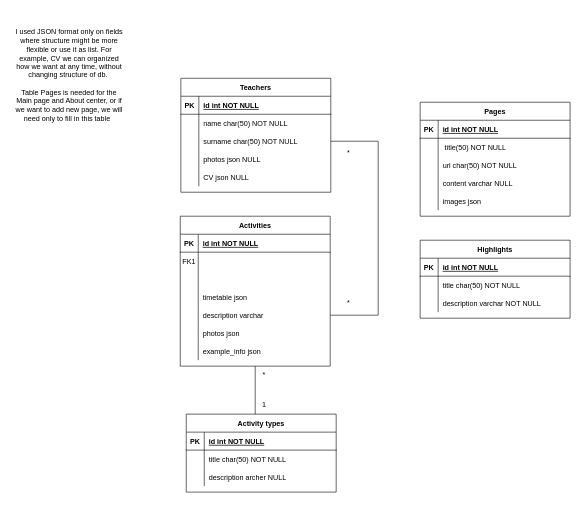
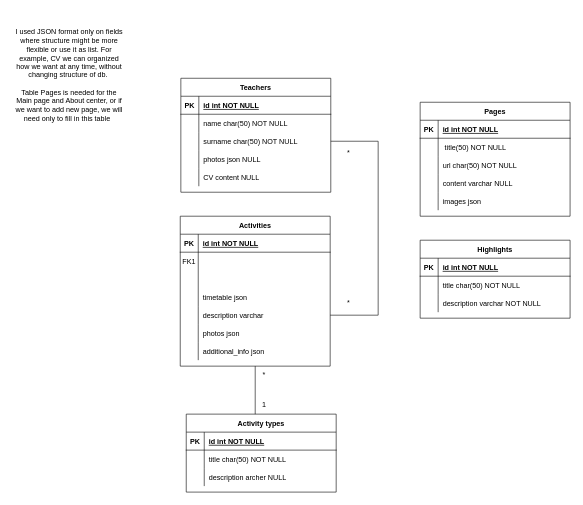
  <mxCell id="0" />
  <mxCell id="1" parent="0" />
  <mxCell id="2" value="Activity types" style="shape=table;startSize=30;container=1;collapsible=1;childLayout=tableLayout;fixedRows=1;rowLines=0;fontStyle=1;align=center;resizeLast=1;" vertex="1" parent="1"><mxGeometry x="310" y="690" width="250" height="130" as="geometry" /></mxCell>
  <mxCell id="3" value="" style="shape=partialRectangle;collapsible=0;dropTarget=0;pointerEvents=0;fillColor=none;points=[[0,0.5],[1,0.5]];portConstraint=eastwest;top=0;left=0;right=0;bottom=1;" vertex="1" parent="2"><mxGeometry y="30" width="250" height="30" as="geometry" /></mxCell>
  <mxCell id="4" value="PK" style="shape=partialRectangle;overflow=hidden;connectable=0;fillColor=none;top=0;left=0;bottom=0;right=0;fontStyle=1;" vertex="1" parent="3"><mxGeometry width="30" height="30" as="geometry"><mxRectangle width="30" height="30" as="alternateBounds" /></mxGeometry></mxCell>
  <mxCell id="5" value="id int NOT NULL" style="shape=partialRectangle;overflow=hidden;connectable=0;fillColor=none;top=0;left=0;bottom=0;right=0;align=left;spacingLeft=6;fontStyle=5;" vertex="1" parent="3"><mxGeometry x="30" width="220" height="30" as="geometry"><mxRectangle width="220" height="30" as="alternateBounds" /></mxGeometry></mxCell>
  <mxCell id="6" value="" style="shape=partialRectangle;collapsible=0;dropTarget=0;pointerEvents=0;fillColor=none;points=[[0,0.5],[1,0.5]];portConstraint=eastwest;top=0;left=0;right=0;bottom=0;" vertex="1" parent="2"><mxGeometry y="60" width="250" height="30" as="geometry" /></mxCell>
  <mxCell id="7" value="" style="shape=partialRectangle;overflow=hidden;connectable=0;fillColor=none;top=0;left=0;bottom=0;right=0;" vertex="1" parent="6"><mxGeometry width="30" height="30" as="geometry"><mxRectangle width="30" height="30" as="alternateBounds" /></mxGeometry></mxCell>
  <mxCell id="8" value="title char(50) NOT NULL" style="shape=partialRectangle;overflow=hidden;connectable=0;fillColor=none;top=0;left=0;bottom=0;right=0;align=left;spacingLeft=6;" vertex="1" parent="6"><mxGeometry x="30" width="220" height="30" as="geometry"><mxRectangle width="220" height="30" as="alternateBounds" /></mxGeometry></mxCell>
  <mxCell id="9" value="" style="shape=partialRectangle;collapsible=0;dropTarget=0;pointerEvents=0;fillColor=none;points=[[0,0.5],[1,0.5]];portConstraint=eastwest;top=0;left=0;right=0;bottom=0;" vertex="1" parent="2"><mxGeometry y="90" width="250" height="30" as="geometry" /></mxCell>
  <mxCell id="10" value="" style="shape=partialRectangle;overflow=hidden;connectable=0;fillColor=none;top=0;left=0;bottom=0;right=0;" vertex="1" parent="9"><mxGeometry width="30" height="30" as="geometry"><mxRectangle width="30" height="30" as="alternateBounds" /></mxGeometry></mxCell>
  <mxCell id="11" value="description archer NULL" style="shape=partialRectangle;overflow=hidden;connectable=0;fillColor=none;top=0;left=0;bottom=0;right=0;align=left;spacingLeft=6;" vertex="1" parent="9"><mxGeometry x="30" width="220" height="30" as="geometry"><mxRectangle width="220" height="30" as="alternateBounds" /></mxGeometry></mxCell>
  <mxCell id="12" value="Activities" style="shape=table;startSize=30;container=1;collapsible=1;childLayout=tableLayout;fixedRows=1;rowLines=0;fontStyle=1;align=center;resizeLast=1;" vertex="1" parent="1"><mxGeometry x="300" y="360" width="250" height="250" as="geometry" /></mxCell>
  <mxCell id="13" value="" style="shape=partialRectangle;collapsible=0;dropTarget=0;pointerEvents=0;fillColor=none;points=[[0,0.5],[1,0.5]];portConstraint=eastwest;top=0;left=0;right=0;bottom=1;" vertex="1" parent="12"><mxGeometry y="30" width="250" height="30" as="geometry" /></mxCell>
  <mxCell id="14" value="PK" style="shape=partialRectangle;overflow=hidden;connectable=0;fillColor=none;top=0;left=0;bottom=0;right=0;fontStyle=1;" vertex="1" parent="13"><mxGeometry width="30" height="30" as="geometry"><mxRectangle width="30" height="30" as="alternateBounds" /></mxGeometry></mxCell>
  <mxCell id="15" value="id int NOT NULL " style="shape=partialRectangle;overflow=hidden;connectable=0;fillColor=none;top=0;left=0;bottom=0;right=0;align=left;spacingLeft=6;fontStyle=5;" vertex="1" parent="13"><mxGeometry x="30" width="220" height="30" as="geometry"><mxRectangle width="220" height="30" as="alternateBounds" /></mxGeometry></mxCell>
  <mxCell id="16" value="" style="shape=partialRectangle;collapsible=0;dropTarget=0;pointerEvents=0;fillColor=none;points=[[0,0.5],[1,0.5]];portConstraint=eastwest;top=0;left=0;right=0;bottom=0;" vertex="1" parent="12"><mxGeometry y="60" width="250" height="30" as="geometry" /></mxCell>
  <mxCell id="17" value="FK1" style="shape=partialRectangle;overflow=hidden;connectable=0;fillColor=none;top=0;left=0;bottom=0;right=0;" vertex="1" parent="16"><mxGeometry width="30" height="30" as="geometry"><mxRectangle width="30" height="30" as="alternateBounds" /></mxGeometry></mxCell>
  <mxCell id="18" value="" style="shape=partialRectangle;collapsible=0;dropTarget=0;pointerEvents=0;fillColor=none;points=[[0,0.5],[1,0.5]];portConstraint=eastwest;top=0;left=0;right=0;bottom=0;" vertex="1" parent="12"><mxGeometry y="90" width="250" height="30" as="geometry" /></mxCell>
  <mxCell id="19" value="" style="shape=partialRectangle;overflow=hidden;connectable=0;fillColor=none;top=0;left=0;bottom=0;right=0;" vertex="1" parent="18"><mxGeometry width="30" height="30" as="geometry"><mxRectangle width="30" height="30" as="alternateBounds" /></mxGeometry></mxCell>
  <mxCell id="20" value="" style="shape=partialRectangle;collapsible=0;dropTarget=0;pointerEvents=0;fillColor=none;points=[[0,0.5],[1,0.5]];portConstraint=eastwest;top=0;left=0;right=0;bottom=0;" vertex="1" parent="12"><mxGeometry y="120" width="250" height="30" as="geometry" /></mxCell>
  <mxCell id="21" value="" style="shape=partialRectangle;overflow=hidden;connectable=0;fillColor=none;top=0;left=0;bottom=0;right=0;" vertex="1" parent="20"><mxGeometry width="30" height="30" as="geometry"><mxRectangle width="30" height="30" as="alternateBounds" /></mxGeometry></mxCell>
  <mxCell id="22" value="timetable json" style="shape=partialRectangle;overflow=hidden;connectable=0;fillColor=none;top=0;left=0;bottom=0;right=0;align=left;spacingLeft=6;" vertex="1" parent="20"><mxGeometry x="30" width="220" height="30" as="geometry"><mxRectangle width="220" height="30" as="alternateBounds" /></mxGeometry></mxCell>
  <mxCell id="23" value="" style="shape=partialRectangle;collapsible=0;dropTarget=0;pointerEvents=0;fillColor=none;points=[[0,0.5],[1,0.5]];portConstraint=eastwest;top=0;left=0;right=0;bottom=0;" vertex="1" parent="12"><mxGeometry y="150" width="250" height="30" as="geometry" /></mxCell>
  <mxCell id="24" value="" style="shape=partialRectangle;overflow=hidden;connectable=0;fillColor=none;top=0;left=0;bottom=0;right=0;" vertex="1" parent="23"><mxGeometry width="30" height="30" as="geometry"><mxRectangle width="30" height="30" as="alternateBounds" /></mxGeometry></mxCell>
  <mxCell id="25" value="description varchar" style="shape=partialRectangle;overflow=hidden;connectable=0;fillColor=none;top=0;left=0;bottom=0;right=0;align=left;spacingLeft=6;" vertex="1" parent="23"><mxGeometry x="30" width="220" height="30" as="geometry"><mxRectangle width="220" height="30" as="alternateBounds" /></mxGeometry></mxCell>
  <mxCell id="26" value="" style="shape=partialRectangle;collapsible=0;dropTarget=0;pointerEvents=0;fillColor=none;points=[[0,0.5],[1,0.5]];portConstraint=eastwest;top=0;left=0;right=0;bottom=0;" vertex="1" parent="12"><mxGeometry y="180" width="250" height="30" as="geometry" /></mxCell>
  <mxCell id="27" value="" style="shape=partialRectangle;overflow=hidden;connectable=0;fillColor=none;top=0;left=0;bottom=0;right=0;" vertex="1" parent="26"><mxGeometry width="30" height="30" as="geometry"><mxRectangle width="30" height="30" as="alternateBounds" /></mxGeometry></mxCell>
  <mxCell id="28" value="photos json" style="shape=partialRectangle;overflow=hidden;connectable=0;fillColor=none;top=0;left=0;bottom=0;right=0;align=left;spacingLeft=6;" vertex="1" parent="26"><mxGeometry x="30" width="220" height="30" as="geometry"><mxRectangle width="220" height="30" as="alternateBounds" /></mxGeometry></mxCell>
  <mxCell id="29" value="" style="shape=partialRectangle;collapsible=0;dropTarget=0;pointerEvents=0;fillColor=none;points=[[0,0.5],[1,0.5]];portConstraint=eastwest;top=0;left=0;right=0;bottom=0;" vertex="1" parent="12"><mxGeometry y="210" width="250" height="30" as="geometry" /></mxCell>
  <mxCell id="30" value="" style="shape=partialRectangle;overflow=hidden;connectable=0;fillColor=none;top=0;left=0;bottom=0;right=0;" vertex="1" parent="29"><mxGeometry width="30" height="30" as="geometry"><mxRectangle width="30" height="30" as="alternateBounds" /></mxGeometry></mxCell>
- <mxCell id="31" value="example_info json" style="shape=partialRectangle;overflow=hidden;connectable=0;fillColor=none;top=0;left=0;bottom=0;right=0;align=left;spacingLeft=6;" vertex="1" parent="29"><mxGeometry x="30" width="220" height="30" as="geometry"><mxRectangle width="220" height="30" as="alternateBounds" /></mxGeometry></mxCell>
+ <mxCell id="31" value="additional_info json" style="shape=partialRectangle;overflow=hidden;connectable=0;fillColor=none;top=0;left=0;bottom=0;right=0;align=left;spacingLeft=6;" vertex="1" parent="29"><mxGeometry x="30" width="220" height="30" as="geometry"><mxRectangle width="220" height="30" as="alternateBounds" /></mxGeometry></mxCell>
  <mxCell id="32" value="Teachers" style="shape=table;startSize=30;container=1;collapsible=1;childLayout=tableLayout;fixedRows=1;rowLines=0;fontStyle=1;align=center;resizeLast=1;" vertex="1" parent="1"><mxGeometry x="301" y="130" width="250" height="190" as="geometry" /></mxCell>
  <mxCell id="33" value="" style="shape=partialRectangle;collapsible=0;dropTarget=0;pointerEvents=0;fillColor=none;points=[[0,0.5],[1,0.5]];portConstraint=eastwest;top=0;left=0;right=0;bottom=1;" vertex="1" parent="32"><mxGeometry y="30" width="250" height="30" as="geometry" /></mxCell>
  <mxCell id="34" value="PK" style="shape=partialRectangle;overflow=hidden;connectable=0;fillColor=none;top=0;left=0;bottom=0;right=0;fontStyle=1;" vertex="1" parent="33"><mxGeometry width="30" height="30" as="geometry"><mxRectangle width="30" height="30" as="alternateBounds" /></mxGeometry></mxCell>
  <mxCell id="35" value="id int NOT NULL" style="shape=partialRectangle;overflow=hidden;connectable=0;fillColor=none;top=0;left=0;bottom=0;right=0;align=left;spacingLeft=6;fontStyle=5;" vertex="1" parent="33"><mxGeometry x="30" width="220" height="30" as="geometry"><mxRectangle width="220" height="30" as="alternateBounds" /></mxGeometry></mxCell>
  <mxCell id="36" value="" style="shape=partialRectangle;collapsible=0;dropTarget=0;pointerEvents=0;fillColor=none;points=[[0,0.5],[1,0.5]];portConstraint=eastwest;top=0;left=0;right=0;bottom=0;" vertex="1" parent="32"><mxGeometry y="60" width="250" height="30" as="geometry" /></mxCell>
  <mxCell id="37" value="" style="shape=partialRectangle;overflow=hidden;connectable=0;fillColor=none;top=0;left=0;bottom=0;right=0;" vertex="1" parent="36"><mxGeometry width="30" height="30" as="geometry"><mxRectangle width="30" height="30" as="alternateBounds" /></mxGeometry></mxCell>
  <mxCell id="38" value="name char(50) NOT NULL" style="shape=partialRectangle;overflow=hidden;connectable=0;fillColor=none;top=0;left=0;bottom=0;right=0;align=left;spacingLeft=6;" vertex="1" parent="36"><mxGeometry x="30" width="220" height="30" as="geometry"><mxRectangle width="220" height="30" as="alternateBounds" /></mxGeometry></mxCell>
  <mxCell id="39" value="" style="shape=partialRectangle;collapsible=0;dropTarget=0;pointerEvents=0;fillColor=none;points=[[0,0.5],[1,0.5]];portConstraint=eastwest;top=0;left=0;right=0;bottom=0;" vertex="1" parent="32"><mxGeometry y="90" width="250" height="30" as="geometry" /></mxCell>
  <mxCell id="40" value="" style="shape=partialRectangle;overflow=hidden;connectable=0;fillColor=none;top=0;left=0;bottom=0;right=0;" vertex="1" parent="39"><mxGeometry width="30" height="30" as="geometry"><mxRectangle width="30" height="30" as="alternateBounds" /></mxGeometry></mxCell>
  <mxCell id="41" value="surname char(50) NOT NULL" style="shape=partialRectangle;overflow=hidden;connectable=0;fillColor=none;top=0;left=0;bottom=0;right=0;align=left;spacingLeft=6;" vertex="1" parent="39"><mxGeometry x="30" width="220" height="30" as="geometry"><mxRectangle width="220" height="30" as="alternateBounds" /></mxGeometry></mxCell>
  <mxCell id="42" value="" style="shape=partialRectangle;collapsible=0;dropTarget=0;pointerEvents=0;fillColor=none;points=[[0,0.5],[1,0.5]];portConstraint=eastwest;top=0;left=0;right=0;bottom=0;" vertex="1" parent="32"><mxGeometry y="120" width="250" height="30" as="geometry" /></mxCell>
  <mxCell id="43" value="" style="shape=partialRectangle;overflow=hidden;connectable=0;fillColor=none;top=0;left=0;bottom=0;right=0;" vertex="1" parent="42"><mxGeometry width="30" height="30" as="geometry"><mxRectangle width="30" height="30" as="alternateBounds" /></mxGeometry></mxCell>
  <mxCell id="44" value="photos json NULL" style="shape=partialRectangle;overflow=hidden;connectable=0;fillColor=none;top=0;left=0;bottom=0;right=0;align=left;spacingLeft=6;" vertex="1" parent="42"><mxGeometry x="30" width="220" height="30" as="geometry"><mxRectangle width="220" height="30" as="alternateBounds" /></mxGeometry></mxCell>
  <mxCell id="45" value="" style="shape=partialRectangle;collapsible=0;dropTarget=0;pointerEvents=0;fillColor=none;points=[[0,0.5],[1,0.5]];portConstraint=eastwest;top=0;left=0;right=0;bottom=0;" vertex="1" parent="32"><mxGeometry y="150" width="250" height="30" as="geometry" /></mxCell>
  <mxCell id="46" value="" style="shape=partialRectangle;overflow=hidden;connectable=0;fillColor=none;top=0;left=0;bottom=0;right=0;" vertex="1" parent="45"><mxGeometry width="30" height="30" as="geometry"><mxRectangle width="30" height="30" as="alternateBounds" /></mxGeometry></mxCell>
- <mxCell id="47" value="CV json NULL" style="shape=partialRectangle;overflow=hidden;connectable=0;fillColor=none;top=0;left=0;bottom=0;right=0;align=left;spacingLeft=6;" vertex="1" parent="45"><mxGeometry x="30" width="220" height="30" as="geometry"><mxRectangle width="220" height="30" as="alternateBounds" /></mxGeometry></mxCell>
+ <mxCell id="47" value="CV content NULL" style="shape=partialRectangle;overflow=hidden;connectable=0;fillColor=none;top=0;left=0;bottom=0;right=0;align=left;spacingLeft=6;" vertex="1" parent="45"><mxGeometry x="30" width="220" height="30" as="geometry"><mxRectangle width="220" height="30" as="alternateBounds" /></mxGeometry></mxCell>
  <mxCell id="48" value="Highlights" style="shape=table;startSize=30;container=1;collapsible=1;childLayout=tableLayout;fixedRows=1;rowLines=0;fontStyle=1;align=center;resizeLast=1;" vertex="1" parent="1"><mxGeometry x="700" y="400" width="250" height="130" as="geometry" /></mxCell>
  <mxCell id="49" value="" style="shape=partialRectangle;collapsible=0;dropTarget=0;pointerEvents=0;fillColor=none;points=[[0,0.5],[1,0.5]];portConstraint=eastwest;top=0;left=0;right=0;bottom=1;" vertex="1" parent="48"><mxGeometry y="30" width="250" height="30" as="geometry" /></mxCell>
  <mxCell id="50" value="PK" style="shape=partialRectangle;overflow=hidden;connectable=0;fillColor=none;top=0;left=0;bottom=0;right=0;fontStyle=1;" vertex="1" parent="49"><mxGeometry width="30" height="30" as="geometry"><mxRectangle width="30" height="30" as="alternateBounds" /></mxGeometry></mxCell>
  <mxCell id="51" value="id int NOT NULL" style="shape=partialRectangle;overflow=hidden;connectable=0;fillColor=none;top=0;left=0;bottom=0;right=0;align=left;spacingLeft=6;fontStyle=5;" vertex="1" parent="49"><mxGeometry x="30" width="220" height="30" as="geometry"><mxRectangle width="220" height="30" as="alternateBounds" /></mxGeometry></mxCell>
  <mxCell id="52" value="" style="shape=partialRectangle;collapsible=0;dropTarget=0;pointerEvents=0;fillColor=none;points=[[0,0.5],[1,0.5]];portConstraint=eastwest;top=0;left=0;right=0;bottom=0;" vertex="1" parent="48"><mxGeometry y="60" width="250" height="30" as="geometry" /></mxCell>
  <mxCell id="53" value="" style="shape=partialRectangle;overflow=hidden;connectable=0;fillColor=none;top=0;left=0;bottom=0;right=0;" vertex="1" parent="52"><mxGeometry width="30" height="30" as="geometry"><mxRectangle width="30" height="30" as="alternateBounds" /></mxGeometry></mxCell>
  <mxCell id="54" value="title char(50) NOT NULL" style="shape=partialRectangle;overflow=hidden;connectable=0;fillColor=none;top=0;left=0;bottom=0;right=0;align=left;spacingLeft=6;" vertex="1" parent="52"><mxGeometry x="30" width="220" height="30" as="geometry"><mxRectangle width="220" height="30" as="alternateBounds" /></mxGeometry></mxCell>
  <mxCell id="55" value="" style="shape=partialRectangle;collapsible=0;dropTarget=0;pointerEvents=0;fillColor=none;points=[[0,0.5],[1,0.5]];portConstraint=eastwest;top=0;left=0;right=0;bottom=0;" vertex="1" parent="48"><mxGeometry y="90" width="250" height="30" as="geometry" /></mxCell>
  <mxCell id="56" value="" style="shape=partialRectangle;overflow=hidden;connectable=0;fillColor=none;top=0;left=0;bottom=0;right=0;" vertex="1" parent="55"><mxGeometry width="30" height="30" as="geometry"><mxRectangle width="30" height="30" as="alternateBounds" /></mxGeometry></mxCell>
  <mxCell id="57" value="description varchar NOT NULL" style="shape=partialRectangle;overflow=hidden;connectable=0;fillColor=none;top=0;left=0;bottom=0;right=0;align=left;spacingLeft=6;" vertex="1" parent="55"><mxGeometry x="30" width="220" height="30" as="geometry"><mxRectangle width="220" height="30" as="alternateBounds" /></mxGeometry></mxCell>
  <mxCell id="58" value="Pages" style="shape=table;startSize=30;container=1;collapsible=1;childLayout=tableLayout;fixedRows=1;rowLines=0;fontStyle=1;align=center;resizeLast=1;" vertex="1" parent="1"><mxGeometry x="700" y="170" width="250" height="190" as="geometry" /></mxCell>
  <mxCell id="59" value="" style="shape=partialRectangle;collapsible=0;dropTarget=0;pointerEvents=0;fillColor=none;points=[[0,0.5],[1,0.5]];portConstraint=eastwest;top=0;left=0;right=0;bottom=1;" vertex="1" parent="58"><mxGeometry y="30" width="250" height="30" as="geometry" /></mxCell>
  <mxCell id="60" value="PK" style="shape=partialRectangle;overflow=hidden;connectable=0;fillColor=none;top=0;left=0;bottom=0;right=0;fontStyle=1;" vertex="1" parent="59"><mxGeometry width="30" height="30" as="geometry"><mxRectangle width="30" height="30" as="alternateBounds" /></mxGeometry></mxCell>
  <mxCell id="61" value="id int NOT NULL" style="shape=partialRectangle;overflow=hidden;connectable=0;fillColor=none;top=0;left=0;bottom=0;right=0;align=left;spacingLeft=6;fontStyle=5;" vertex="1" parent="59"><mxGeometry x="30" width="220" height="30" as="geometry"><mxRectangle width="220" height="30" as="alternateBounds" /></mxGeometry></mxCell>
  <mxCell id="62" value="" style="shape=partialRectangle;collapsible=0;dropTarget=0;pointerEvents=0;fillColor=none;points=[[0,0.5],[1,0.5]];portConstraint=eastwest;top=0;left=0;right=0;bottom=0;" vertex="1" parent="58"><mxGeometry y="60" width="250" height="30" as="geometry" /></mxCell>
  <mxCell id="63" value="" style="shape=partialRectangle;overflow=hidden;connectable=0;fillColor=none;top=0;left=0;bottom=0;right=0;" vertex="1" parent="62"><mxGeometry width="30" height="30" as="geometry"><mxRectangle width="30" height="30" as="alternateBounds" /></mxGeometry></mxCell>
  <mxCell id="64" value=" title(50) NOT NULL" style="shape=partialRectangle;overflow=hidden;connectable=0;fillColor=none;top=0;left=0;bottom=0;right=0;align=left;spacingLeft=6;" vertex="1" parent="62"><mxGeometry x="30" width="220" height="30" as="geometry"><mxRectangle width="220" height="30" as="alternateBounds" /></mxGeometry></mxCell>
  <mxCell id="65" value="" style="shape=partialRectangle;collapsible=0;dropTarget=0;pointerEvents=0;fillColor=none;points=[[0,0.5],[1,0.5]];portConstraint=eastwest;top=0;left=0;right=0;bottom=0;" vertex="1" parent="58"><mxGeometry y="90" width="250" height="30" as="geometry" /></mxCell>
  <mxCell id="66" value="" style="shape=partialRectangle;overflow=hidden;connectable=0;fillColor=none;top=0;left=0;bottom=0;right=0;" vertex="1" parent="65"><mxGeometry width="30" height="30" as="geometry"><mxRectangle width="30" height="30" as="alternateBounds" /></mxGeometry></mxCell>
  <mxCell id="67" value="url char(50) NOT NULL" style="shape=partialRectangle;overflow=hidden;connectable=0;fillColor=none;top=0;left=0;bottom=0;right=0;align=left;spacingLeft=6;" vertex="1" parent="65"><mxGeometry x="30" width="220" height="30" as="geometry"><mxRectangle width="220" height="30" as="alternateBounds" /></mxGeometry></mxCell>
  <mxCell id="68" value="" style="shape=partialRectangle;collapsible=0;dropTarget=0;pointerEvents=0;fillColor=none;points=[[0,0.5],[1,0.5]];portConstraint=eastwest;top=0;left=0;right=0;bottom=0;" vertex="1" parent="58"><mxGeometry y="120" width="250" height="30" as="geometry" /></mxCell>
  <mxCell id="69" value="" style="shape=partialRectangle;overflow=hidden;connectable=0;fillColor=none;top=0;left=0;bottom=0;right=0;" vertex="1" parent="68"><mxGeometry width="30" height="30" as="geometry"><mxRectangle width="30" height="30" as="alternateBounds" /></mxGeometry></mxCell>
  <mxCell id="70" value="content varchar NULL" style="shape=partialRectangle;overflow=hidden;connectable=0;fillColor=none;top=0;left=0;bottom=0;right=0;align=left;spacingLeft=6;" vertex="1" parent="68"><mxGeometry x="30" width="220" height="30" as="geometry"><mxRectangle width="220" height="30" as="alternateBounds" /></mxGeometry></mxCell>
  <mxCell id="71" value="" style="shape=partialRectangle;collapsible=0;dropTarget=0;pointerEvents=0;fillColor=none;points=[[0,0.5],[1,0.5]];portConstraint=eastwest;top=0;left=0;right=0;bottom=0;" vertex="1" parent="58"><mxGeometry y="150" width="250" height="30" as="geometry" /></mxCell>
  <mxCell id="72" value="" style="shape=partialRectangle;overflow=hidden;connectable=0;fillColor=none;top=0;left=0;bottom=0;right=0;" vertex="1" parent="71"><mxGeometry width="30" height="30" as="geometry"><mxRectangle width="30" height="30" as="alternateBounds" /></mxGeometry></mxCell>
  <mxCell id="73" value="images json" style="shape=partialRectangle;overflow=hidden;connectable=0;fillColor=none;top=0;left=0;bottom=0;right=0;align=left;spacingLeft=6;" vertex="1" parent="71"><mxGeometry x="30" width="220" height="30" as="geometry"><mxRectangle width="220" height="30" as="alternateBounds" /></mxGeometry></mxCell>
  <mxCell id="74" style="edgeStyle=none;rounded=0;orthogonalLoop=1;jettySize=auto;html=1;exitX=1;exitY=0.5;exitDx=0;exitDy=0;entryX=1;entryY=0.5;entryDx=0;entryDy=0;endArrow=none;startFill=0;" edge="1" parent="1" source="39" target="23"><mxGeometry relative="1" as="geometry"><Array as="points"><mxPoint x="630" y="235" /><mxPoint x="630" y="525" /></Array></mxGeometry></mxCell>
  <mxCell id="75" value="*" style="text;html=1;align=center;verticalAlign=middle;whiteSpace=wrap;rounded=0;" vertex="1" parent="1"><mxGeometry x="551" y="240" width="60" height="30" as="geometry" /></mxCell>
  <mxCell id="76" value="*" style="text;html=1;align=center;verticalAlign=middle;whiteSpace=wrap;rounded=0;" vertex="1" parent="1"><mxGeometry x="551" y="490" width="60" height="30" as="geometry" /></mxCell>
  <mxCell id="77" style="edgeStyle=none;rounded=0;orthogonalLoop=1;jettySize=auto;html=1;entryX=0.5;entryY=1;entryDx=0;entryDy=0;endArrow=none;startFill=0;" edge="1" parent="1" target="12"><mxGeometry relative="1" as="geometry"><mxPoint x="425" y="690" as="sourcePoint" /></mxGeometry></mxCell>
  <mxCell id="78" value="*" style="text;html=1;align=center;verticalAlign=middle;whiteSpace=wrap;rounded=0;" vertex="1" parent="1"><mxGeometry x="410" y="610" width="60" height="30" as="geometry" /></mxCell>
  <mxCell id="79" value="1" style="text;html=1;align=center;verticalAlign=middle;whiteSpace=wrap;rounded=0;" vertex="1" parent="1"><mxGeometry x="410" y="660" width="60" height="30" as="geometry" /></mxCell>
  <mxCell id="80" value="I used JSON format only on fields where structure might be more flexible or use it as list. For example, CV we can organized how we want at any time, without changing structure of db.&amp;nbsp;&lt;div&gt;&lt;br&gt;&lt;/div&gt;&lt;div&gt;Table Pages is needed for the Main page and About center, or if we want to add new page, we will need only to fill in this table &amp;nbsp;&lt;/div&gt;" style="text;html=1;align=center;verticalAlign=middle;whiteSpace=wrap;rounded=0;" vertex="1" parent="1"><mxGeometry x="20" y="20" width="190" height="210" as="geometry" /></mxCell>
